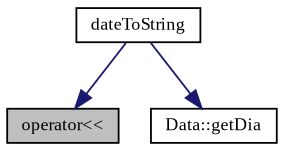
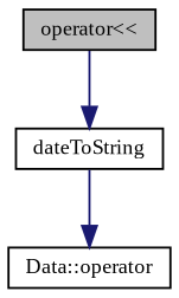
  digraph {
    fontname="Liberation Serif"
    rankdir=TB
    node [color=black fillcolor=white fontname="Liberation Serif" fontsize=10 shape=record style=filled]
    edge [color=midnightblue fontname="Liberation Serif" fontsize=10 labelfontname=Helvetica labelfontsize=10 style=solid]
    n1 [fillcolor=grey75 fontcolor=black height=0.2 label="operator\<\<" width=0.4]
    n2 [height=0.2 label=dateToString width=0.4]
-   n3 [height=0.2 label="Data::getDia" width=0.4]
-   n2 -> n1
+   n3 [height=0.2 label="Data::operator" width=0.4]
+   n1 -> n2
    n2 -> n3
  }
